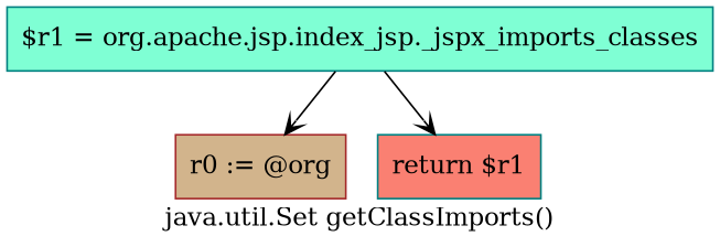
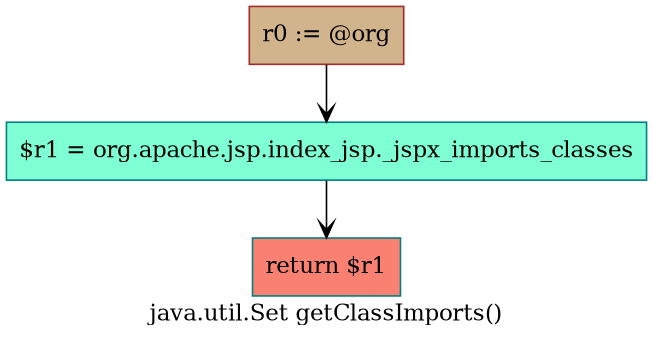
  digraph {
    label="java.util.Set getClassImports()"
    node [color=teal shape=box style=filled]
    edge [arrowhead=vee]
    n1 [color=brown fillcolor=tan label="r0 := @org"]
    n2 [fillcolor=aquamarine label="$r1 = org.apache.jsp.index_jsp._jspx_imports_classes"]
    n3 [fillcolor=salmon label="return $r1"]
-   n2 -> n1
+   n1 -> n2
    n2 -> n3
  }
